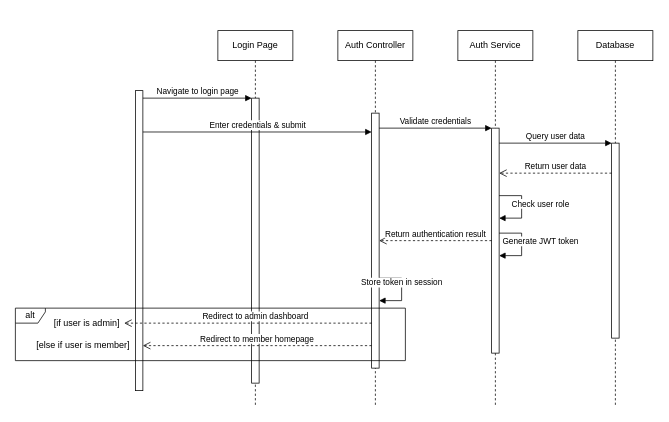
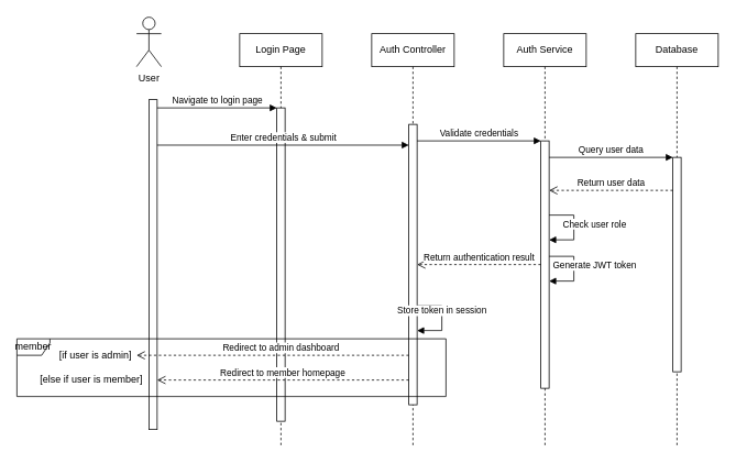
  <mxCell id="0" />
  <mxCell id="1" parent="0" />
+ <mxCell id="2" value="User" style="shape=umlActor;verticalLabelPosition=bottom;verticalAlign=top;html=1;" parent="1" vertex="1"><mxGeometry x="165" y="20" width="30" height="60" as="geometry" /></mxCell>
  <mxCell id="3" value="Login Page" style="shape=umlLifeline;perimeter=lifelinePerimeter;whiteSpace=wrap;html=1;container=1;collapsible=0;recursiveResize=0;outlineConnect=0;" parent="1" vertex="1"><mxGeometry x="290" y="40" width="100" height="500" as="geometry" /></mxCell>
  <mxCell id="4" value="Auth Controller" style="shape=umlLifeline;perimeter=lifelinePerimeter;whiteSpace=wrap;html=1;container=1;collapsible=0;recursiveResize=0;outlineConnect=0;" parent="1" vertex="1"><mxGeometry x="450" y="40" width="100" height="500" as="geometry" /></mxCell>
  <mxCell id="5" value="Auth Service" style="shape=umlLifeline;perimeter=lifelinePerimeter;whiteSpace=wrap;html=1;container=1;collapsible=0;recursiveResize=0;outlineConnect=0;" parent="1" vertex="1"><mxGeometry x="610" y="40" width="100" height="500" as="geometry" /></mxCell>
  <mxCell id="6" value="Database" style="shape=umlLifeline;perimeter=lifelinePerimeter;whiteSpace=wrap;html=1;container=1;collapsible=0;recursiveResize=0;outlineConnect=0;" parent="1" vertex="1"><mxGeometry x="770" y="40" width="100" height="500" as="geometry" /></mxCell>
  <mxCell id="7" value="" style="html=1;points=[];perimeter=orthogonalPerimeter;" parent="1" vertex="1"><mxGeometry x="180" y="120" width="10" height="400" as="geometry" /></mxCell>
  <mxCell id="8" value="" style="html=1;points=[];perimeter=orthogonalPerimeter;" parent="1" vertex="1"><mxGeometry x="335" y="130" width="10" height="380" as="geometry" /></mxCell>
  <mxCell id="9" value="" style="html=1;points=[];perimeter=orthogonalPerimeter;" parent="1" vertex="1"><mxGeometry x="495" y="150" width="10" height="340" as="geometry" /></mxCell>
  <mxCell id="10" value="" style="html=1;points=[];perimeter=orthogonalPerimeter;" parent="1" vertex="1"><mxGeometry x="655" y="170" width="10" height="300" as="geometry" /></mxCell>
  <mxCell id="11" value="" style="html=1;points=[];perimeter=orthogonalPerimeter;" parent="1" vertex="1"><mxGeometry x="815" y="190" width="10" height="260" as="geometry" /></mxCell>
  <mxCell id="12" value="Navigate to login page" style="html=1;verticalAlign=bottom;endArrow=block;entryX=0;entryY=0;rounded=0;" parent="1" source="7" target="8" edge="1"><mxGeometry relative="1" as="geometry"><mxPoint x="265" y="130" as="sourcePoint" /></mxGeometry></mxCell>
  <mxCell id="13" value="Enter credentials &amp; submit" style="html=1;verticalAlign=bottom;endArrow=block;entryX=0;entryY=0.074;rounded=0;entryDx=0;entryDy=0;entryPerimeter=0;" parent="1" source="7" target="9" edge="1"><mxGeometry relative="1" as="geometry"><mxPoint x="265" y="175" as="sourcePoint" /></mxGeometry></mxCell>
  <mxCell id="14" value="Validate credentials" style="html=1;verticalAlign=bottom;endArrow=block;entryX=0;entryY=0;rounded=0;" parent="1" source="9" target="10" edge="1"><mxGeometry relative="1" as="geometry"><mxPoint x="580" y="170" as="sourcePoint" /></mxGeometry></mxCell>
  <mxCell id="15" value="Query user data" style="html=1;verticalAlign=bottom;endArrow=block;entryX=0;entryY=0;rounded=0;" parent="1" source="10" target="11" edge="1"><mxGeometry relative="1" as="geometry"><mxPoint x="740" y="190" as="sourcePoint" /></mxGeometry></mxCell>
  <mxCell id="16" value="Return user data" style="html=1;verticalAlign=bottom;endArrow=open;dashed=1;endSize=8;exitX=0;exitY=0.154;rounded=0;exitDx=0;exitDy=0;exitPerimeter=0;" parent="1" source="11" target="10" edge="1"><mxGeometry relative="1" as="geometry"><mxPoint x="740" y="230" as="targetPoint" /></mxGeometry></mxCell>
  <mxCell id="17" value="Check user role" style="html=1;verticalAlign=bottom;endArrow=block;rounded=0;" parent="1" edge="1"><mxGeometry x="0.111" y="25" relative="1" as="geometry"><mxPoint x="665" y="260" as="sourcePoint" /><mxPoint x="665" y="290" as="targetPoint" /><Array as="points"><mxPoint x="695" y="260" /><mxPoint x="695" y="290" /></Array><mxPoint as="offset" /></mxGeometry></mxCell>
  <mxCell id="18" value="Generate JWT token" style="html=1;verticalAlign=bottom;endArrow=block;rounded=0;" parent="1" edge="1"><mxGeometry x="0.111" y="25" relative="1" as="geometry"><mxPoint x="665" y="310" as="sourcePoint" /><mxPoint x="665" y="340" as="targetPoint" /><Array as="points"><mxPoint x="695" y="310" /><mxPoint x="695" y="340" /></Array><mxPoint as="offset" /></mxGeometry></mxCell>
  <mxCell id="19" value="Return authentication result" style="html=1;verticalAlign=bottom;endArrow=open;dashed=1;endSize=8;rounded=0;" parent="1" source="10" target="9" edge="1"><mxGeometry relative="1" as="geometry"><mxPoint x="580" y="360" as="targetPoint" /><mxPoint x="650" y="360" as="sourcePoint" /></mxGeometry></mxCell>
- <mxCell id="20" value="alt" style="shape=umlFrame;whiteSpace=wrap;html=1;width=40;height=20;" parent="1" vertex="1"><mxGeometry x="20" y="410" width="520" height="70" as="geometry" /></mxCell>
+ <mxCell id="20" value="member" style="shape=umlFrame;whiteSpace=wrap;html=1;width=40;height=20;" parent="1" vertex="1"><mxGeometry x="20" y="410" width="520" height="70" as="geometry" /></mxCell>
  <mxCell id="21" value="[if user is admin]" style="text;html=1;align=center;verticalAlign=middle;resizable=0;points=[];autosize=1;" parent="1" vertex="1"><mxGeometry x="65" y="420" width="100" height="20" as="geometry" /></mxCell>
  <mxCell id="22" value="Redirect to admin dashboard" style="html=1;verticalAlign=bottom;endArrow=open;dashed=1;endSize=8;rounded=0;" parent="1" source="9" target="21" edge="1"><mxGeometry x="-0.061" relative="1" as="geometry"><mxPoint x="200" y="430" as="targetPoint" /><mxPoint x="490" y="410" as="sourcePoint" /><Array as="points"><mxPoint x="360" y="430" /><mxPoint x="340" y="430" /></Array><mxPoint as="offset" /></mxGeometry></mxCell>
  <mxCell id="23" value="[else if user is member]" style="text;html=1;align=center;verticalAlign=middle;resizable=0;points=[];autosize=1;" parent="1" vertex="1"><mxGeometry x="40" y="450" width="140" height="20" as="geometry" /></mxCell>
  <mxCell id="24" value="Redirect to member homepage" style="html=1;verticalAlign=bottom;endArrow=open;dashed=1;endSize=8;rounded=0;" parent="1" edge="1"><mxGeometry relative="1" as="geometry"><mxPoint x="190" y="460" as="targetPoint" /><mxPoint x="495" y="460" as="sourcePoint" /><Array as="points"><mxPoint x="340" y="460" /></Array></mxGeometry></mxCell>
  <mxCell id="25" value="Store token in session" style="html=1;verticalAlign=bottom;endArrow=block;rounded=0;" parent="1" edge="1"><mxGeometry relative="1" as="geometry"><mxPoint x="505" y="370" as="sourcePoint" /><mxPoint x="505" y="400" as="targetPoint" /><Array as="points"><mxPoint x="535" y="370" /><mxPoint x="535" y="400" /></Array></mxGeometry></mxCell>
